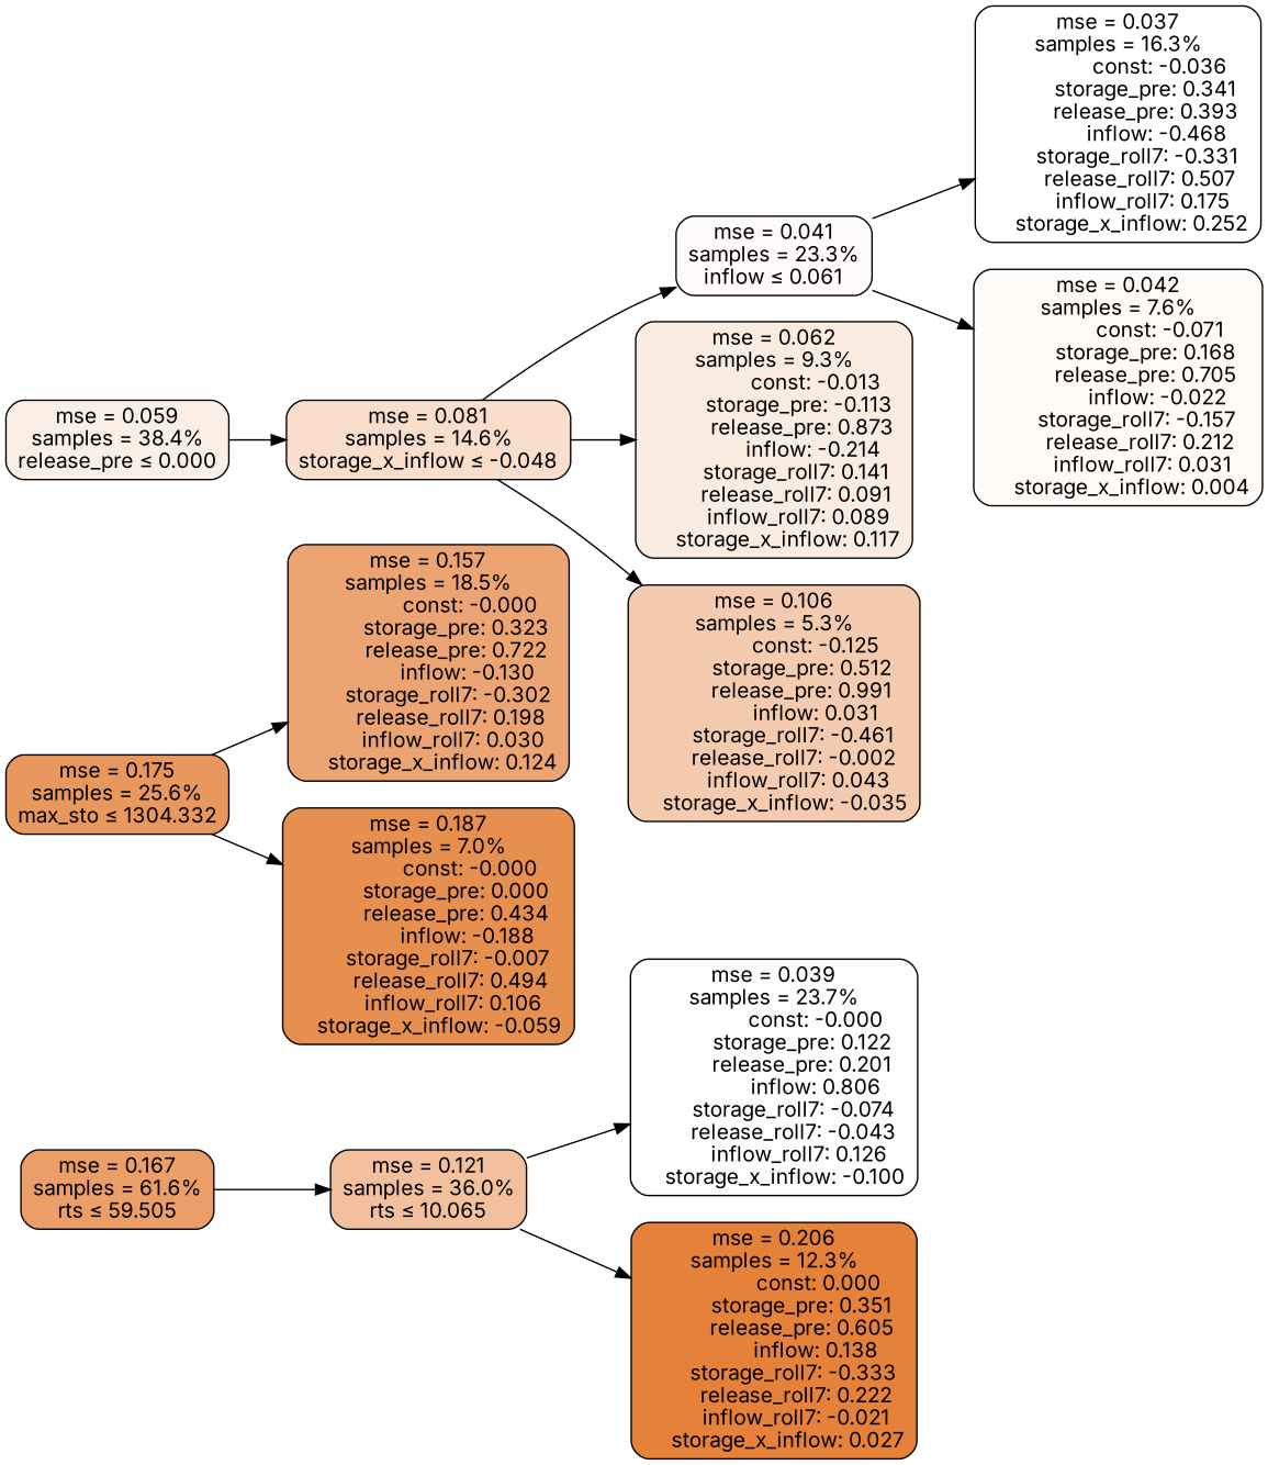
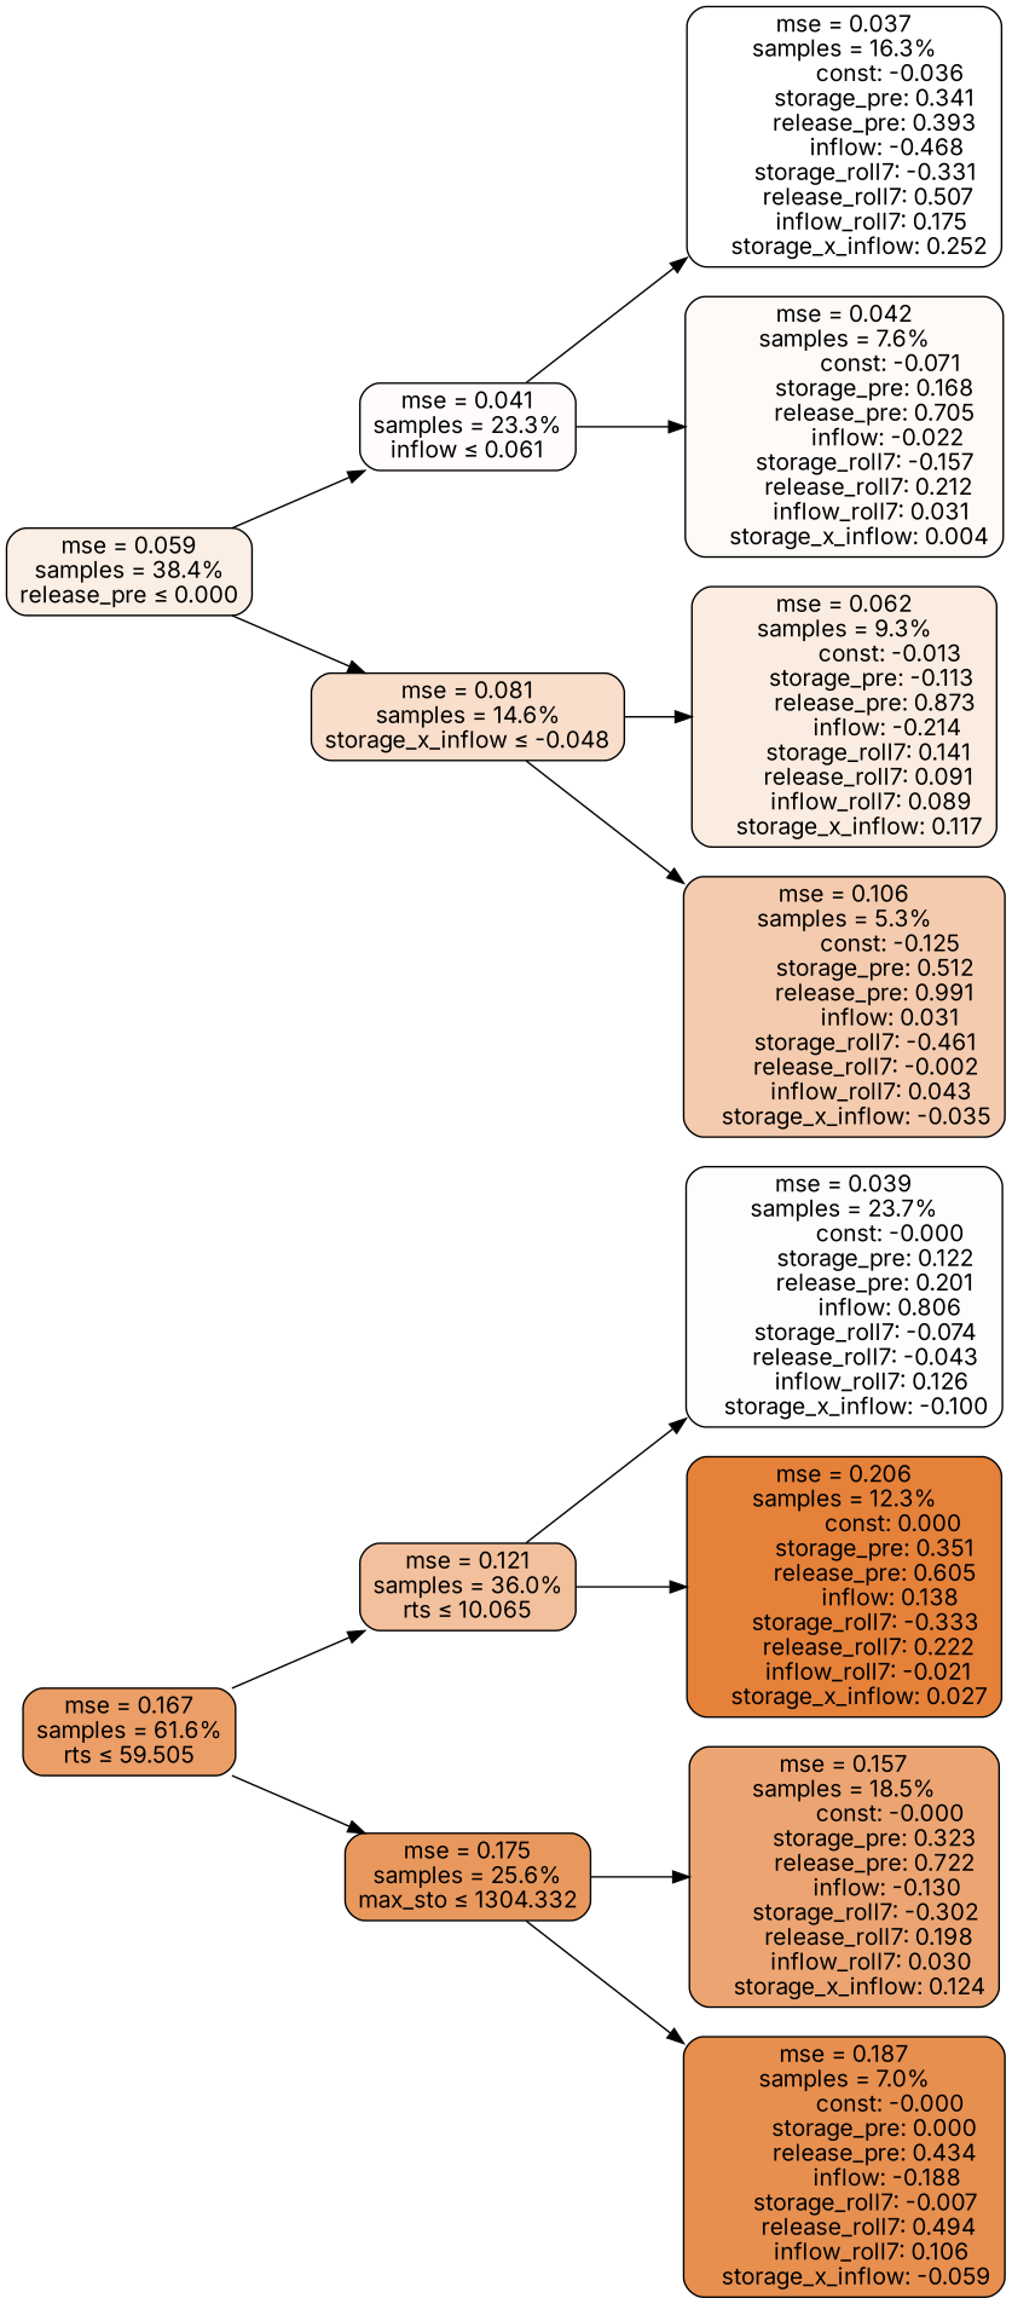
  digraph {
    fontname=Inter
    rankdir=LR
    node [color=black fontname=Inter shape=rectangle style="filled, rounded"]
    edge [fontname=Inter]
    n1 [fillcolor="#eb9e67" label="mse = 0.167\nsamples = 61.6%\nrts &le; 59.505"]
    n2 [fillcolor="#f2c09c" label="mse = 0.121\nsamples = 36.0%\nrts &le; 10.065"]
    n3 [fillcolor="#e9985d" label="mse = 0.175\nsamples = 25.6%\nmax_sto &le; 1304.332"]
    n4 [fillcolor="#fbeee4" label="mse = 0.059\nsamples = 38.4%\nrelease_pre &le; 0.000"]
    n5 [fillcolor="#fefbfa" label="mse = 0.041\nsamples = 23.3%\ninflow &le; 0.061"]
    n6 [fillcolor="#f8decb" label="mse = 0.081\nsamples = 14.6%\nstorage_x_inflow &le; -0.048"]
    n7 [fillcolor="#fefdfc" label="mse = 0.039\nsamples = 23.7%\n               const: -0.000\n          storage_pre: 0.122\n          release_pre: 0.201\n               inflow: 0.806\n       storage_roll7: -0.074\n       release_roll7: -0.043\n         inflow_roll7: 0.126\n    storage_x_inflow: -0.100"]
    n8 [fillcolor="#e58139" label="mse = 0.206\nsamples = 12.3%\n                const: 0.000\n          storage_pre: 0.351\n          release_pre: 0.605\n               inflow: 0.138\n       storage_roll7: -0.333\n        release_roll7: 0.222\n        inflow_roll7: -0.021\n     storage_x_inflow: 0.027"]
    n9 [fillcolor="#eca572" label="mse = 0.157\nsamples = 18.5%\n               const: -0.000\n          storage_pre: 0.323\n          release_pre: 0.722\n              inflow: -0.130\n       storage_roll7: -0.302\n        release_roll7: 0.198\n         inflow_roll7: 0.030\n     storage_x_inflow: 0.124"]
    n10 [fillcolor="#e78f4f" label="mse = 0.187\nsamples = 7.0%\n               const: -0.000\n          storage_pre: 0.000\n          release_pre: 0.434\n              inflow: -0.188\n       storage_roll7: -0.007\n        release_roll7: 0.494\n         inflow_roll7: 0.106\n    storage_x_inflow: -0.059"]
    n11 [fillcolor="#ffffff" label="mse = 0.037\nsamples = 16.3%\n               const: -0.036\n          storage_pre: 0.341\n          release_pre: 0.393\n              inflow: -0.468\n       storage_roll7: -0.331\n        release_roll7: 0.507\n         inflow_roll7: 0.175\n     storage_x_inflow: 0.252"]
    n12 [fillcolor="#fefaf8" label="mse = 0.042\nsamples = 7.6%\n               const: -0.071\n          storage_pre: 0.168\n          release_pre: 0.705\n              inflow: -0.022\n       storage_roll7: -0.157\n        release_roll7: 0.212\n         inflow_roll7: 0.031\n     storage_x_inflow: 0.004"]
    n13 [fillcolor="#fbece1" label="mse = 0.062\nsamples = 9.3%\n               const: -0.013\n         storage_pre: -0.113\n          release_pre: 0.873\n              inflow: -0.214\n        storage_roll7: 0.141\n        release_roll7: 0.091\n         inflow_roll7: 0.089\n     storage_x_inflow: 0.117"]
    n14 [fillcolor="#f4cbae" label="mse = 0.106\nsamples = 5.3%\n               const: -0.125\n          storage_pre: 0.512\n          release_pre: 0.991\n               inflow: 0.031\n       storage_roll7: -0.461\n       release_roll7: -0.002\n         inflow_roll7: 0.043\n    storage_x_inflow: -0.035"]
    n1 -> n2
+   n1 -> n3
    n2 -> n7
    n2 -> n8
    n3 -> n9
    n3 -> n10
-   n6 -> n5
+   n4 -> n5
    n4 -> n6
    n5 -> n11
    n5 -> n12
    n6 -> n13
    n6 -> n14
  }
